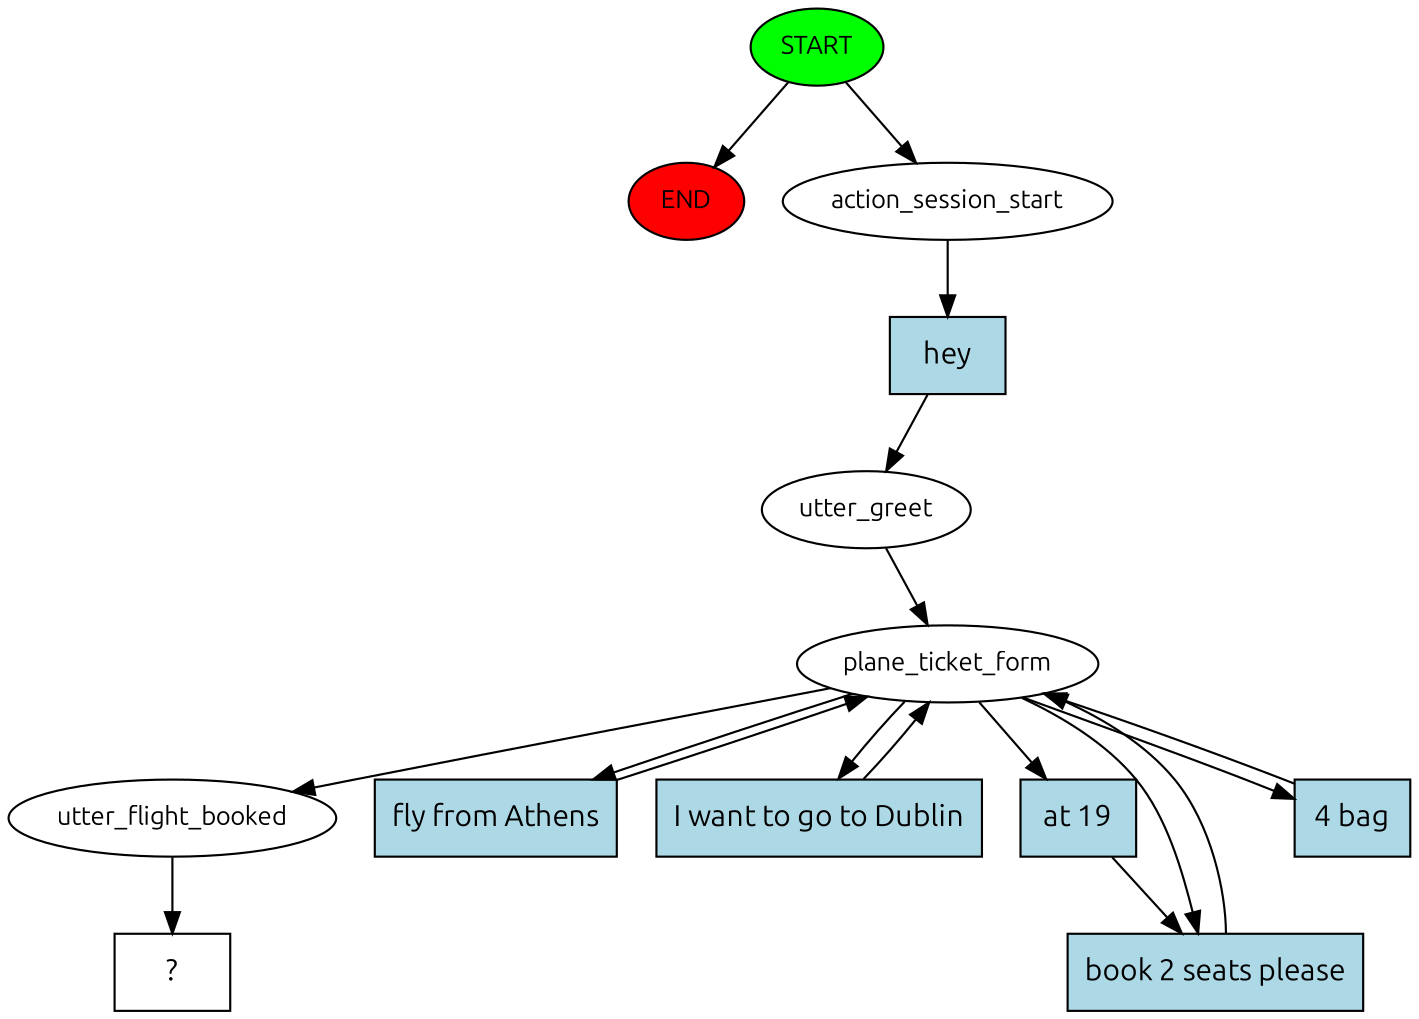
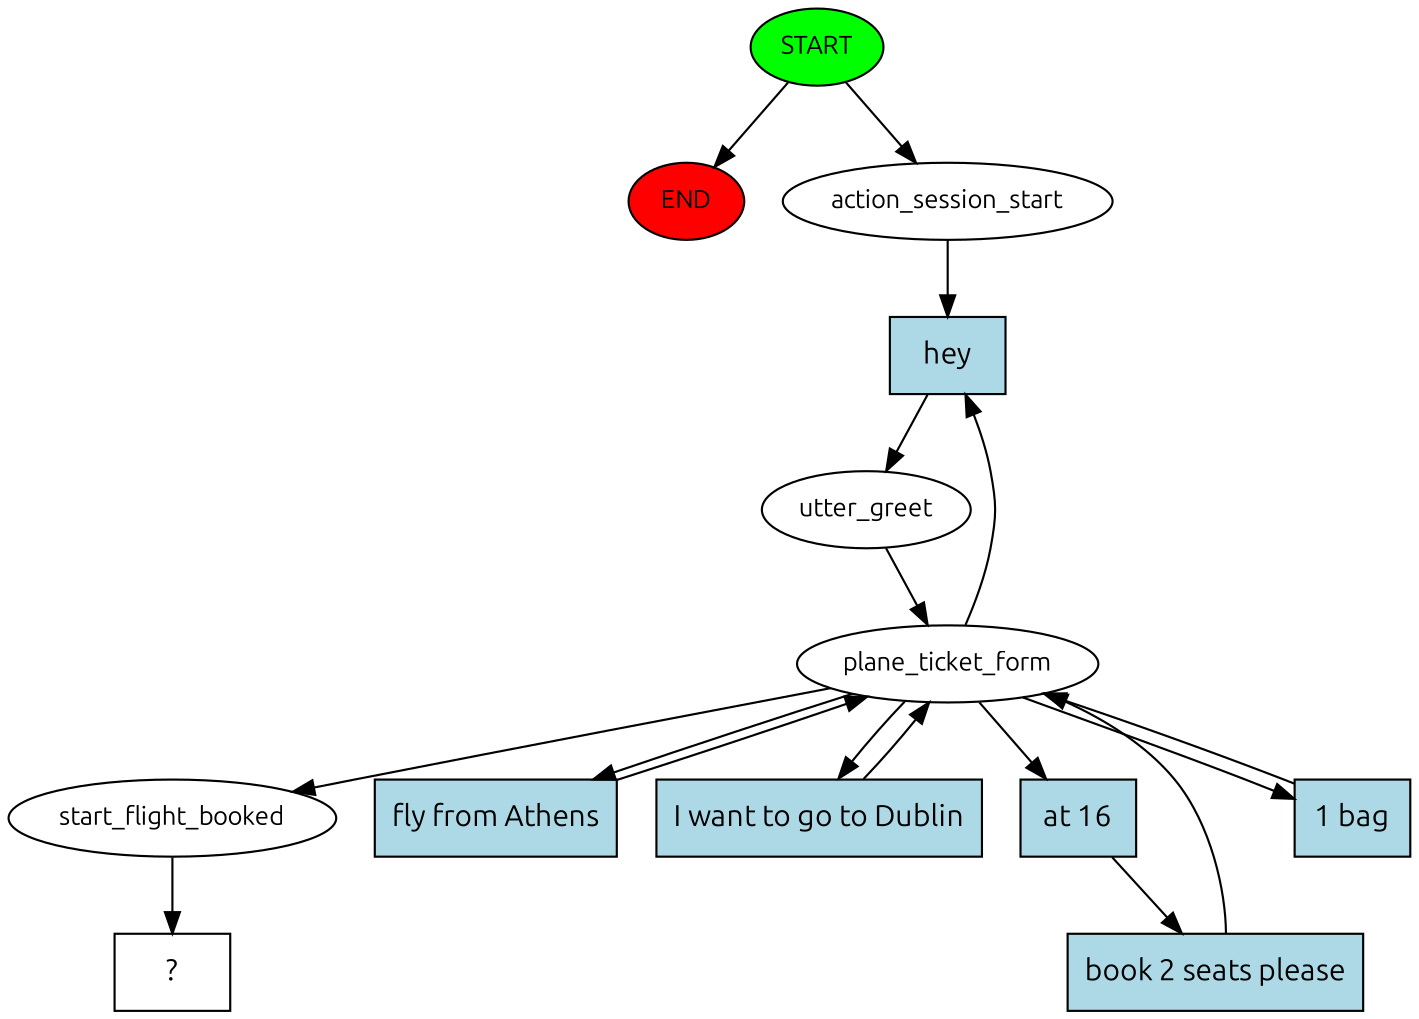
  digraph {
    fontname=Ubuntu
    node [fillcolor=lightblue fontname=Ubuntu style=filled shape=rect]
    edge [fontname=Ubuntu]
    n1 [fillcolor=green fontsize=12 label=START shape=""]
    n2 [fillcolor=red fontsize=12 label=END shape=""]
    n3 [fontsize=12 label=action_session_start fillcolor="" style="" shape=""]
    n4 [label=hey]
    n5 [fontsize=12 label=utter_greet fillcolor="" style="" shape=""]
    n6 [fontsize=12 label=plane_ticket_form fillcolor="" style="" shape=""]
-   n7 [fontsize=12 label=utter_flight_booked fillcolor="" style="" shape=""]
+   n7 [fontsize=12 label=start_flight_booked fillcolor="" style="" shape=""]
    n8 [label="fly from Athens"]
    n9 [label="I want to go to Dublin"]
-   n10 [label="at 19"]
+   n10 [label="at 16"]
    n11 [label="book 2 seats please"]
-   n12 [label="4 bag"]
+   n12 [label="1 bag"]
    n13 [label="  ?  " fillcolor="" style=""]
    n1 -> n2
    n1 -> n3
    n3 -> n4
    n4 -> n5
    n5 -> n6
    n6 -> n7
    n6 -> n8
    n6 -> n9
    n6 -> n10
-   n6 -> n11
+   n6 -> n4
    n6 -> n12
    n7 -> n13
    n8 -> n6
    n9 -> n6
    n10 -> n11
    n11 -> n6
    n12 -> n6
  }
